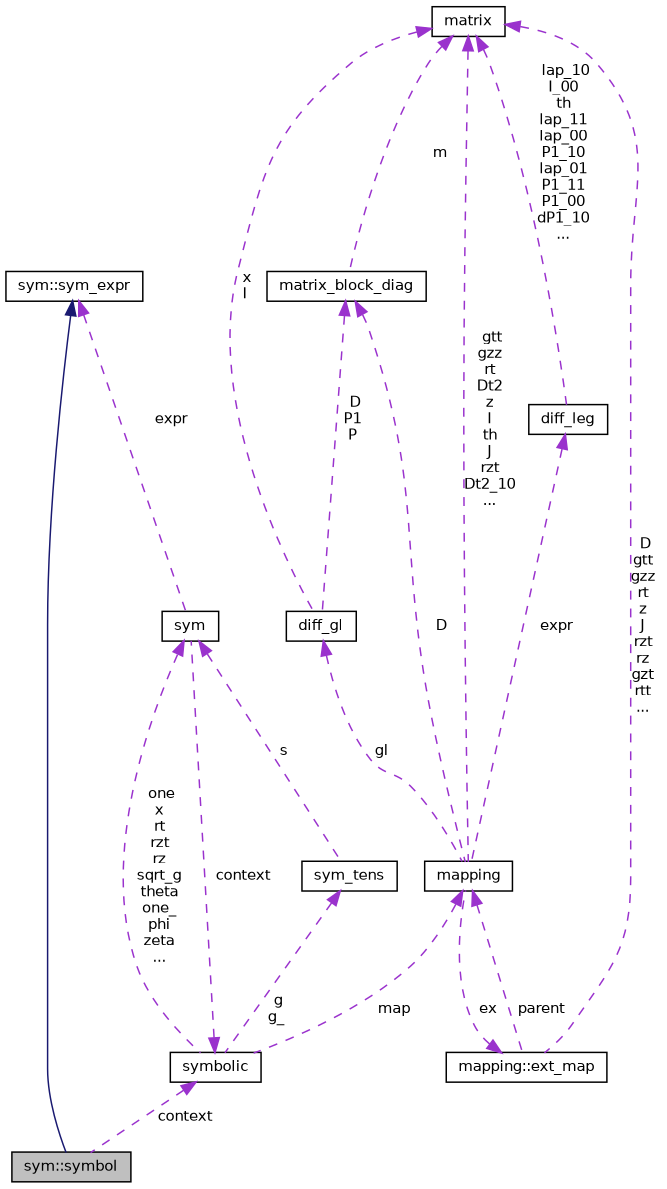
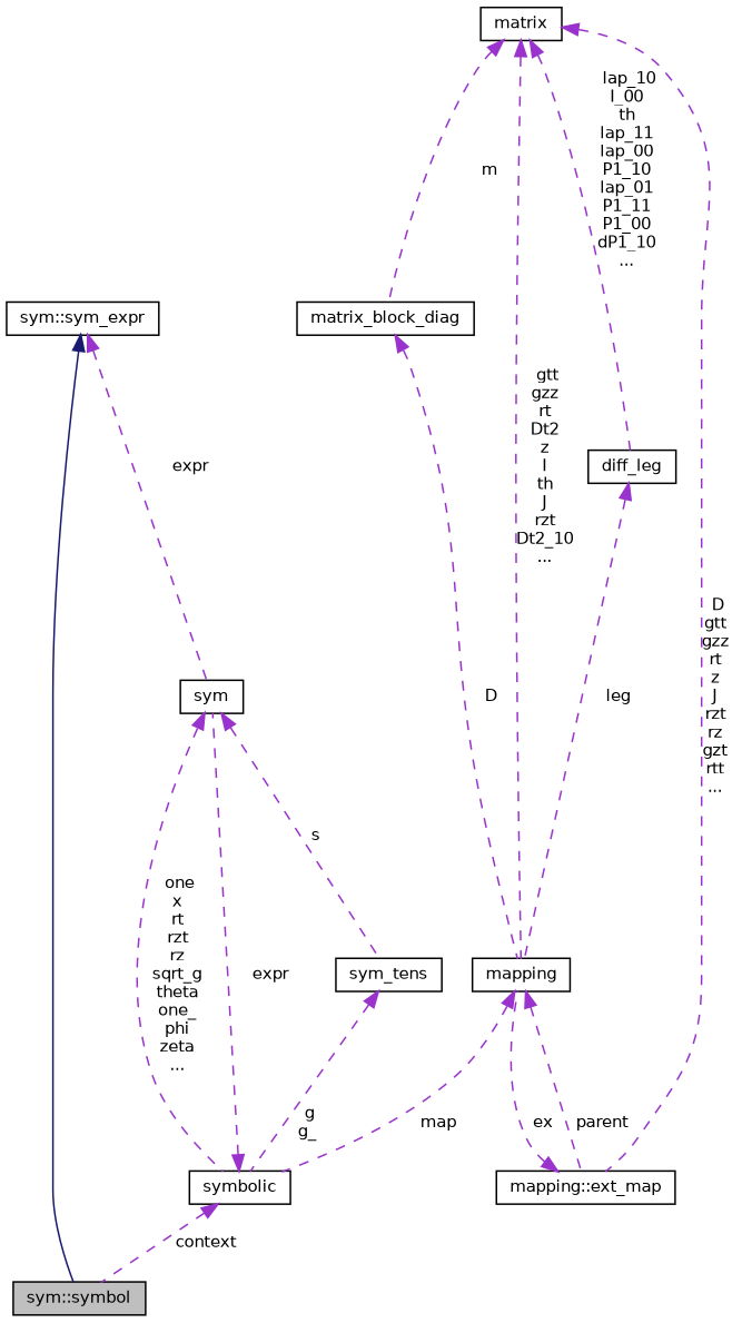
  digraph {
    node [color=black fillcolor=white fontname=Helvetica fontsize=10 shape=record style=filled]
    edge [color=darkorchid3 dir=back fontname=Helvetica fontsize=10 labelfontname=Helvetica labelfontsize=10 style=dashed]
    n1 [fillcolor=grey75 fontcolor=black height=0.2 label="sym::symbol" width=0.4]
    n2 [height=0.2 label="sym::sym_expr" width=0.4]
    n3 [height=0.2 label=sym width=0.4]
    n4 [height=0.2 label=symbolic width=0.4]
    n5 [height=0.2 label=sym_tens width=0.4]
    n6 [height=0.2 label=mapping width=0.4]
    n7 [height=0.2 label="mapping::ext_map" width=0.4]
-   n8 [height=0.2 label=diff_gl width=0.4]
    n9 [height=0.2 label=matrix width=0.4]
    n10 [height=0.2 label=matrix_block_diag width=0.4]
    n11 [height=0.2 label=diff_leg width=0.4]
    n2 -> n1 [color=midnightblue style=solid]
    n2 -> n3 [label=" expr"]
    n3 -> n4 [label=" one\nx\nrt\nrzt\nrz\nsqrt_g\ntheta\none_\nphi\nzeta\n..."]
    n3 -> n5 [label=" s"]
    n4 -> n1 [label=" context"]
-   n4 -> n3 [label=" context"]
+   n4 -> n3 [label=" expr"]
    n5 -> n4 [label=" g\ng_"]
    n6 -> n4 [label=" map"]
    n6 -> n7 [label=" parent"]
    n7 -> n6 [label=" ex"]
-   n8 -> n6 [label=" gl"]
    n9 -> n6 [label=" gtt\ngzz\nrt\nDt2\nz\nI\nth\nJ\nrzt\nDt2_10\n..."]
    n9 -> n7 [label=" D\ngtt\ngzz\nrt\nz\nJ\nrzt\nrz\ngzt\nrtt\n..."]
-   n9 -> n8 [label=" x\nI"]
    n9 -> n10 [label=" m"]
    n9 -> n11 [label=" lap_10\nI_00\nth\nlap_11\nlap_00\nP1_10\nlap_01\nP1_11\nP1_00\ndP1_10\n..."]
    n10 -> n6 [label=" D"]
-   n10 -> n8 [label=" D\nP1\nP"]
-   n11 -> n6 [label=" expr"]
+   n11 -> n6 [label=" leg"]
  }
